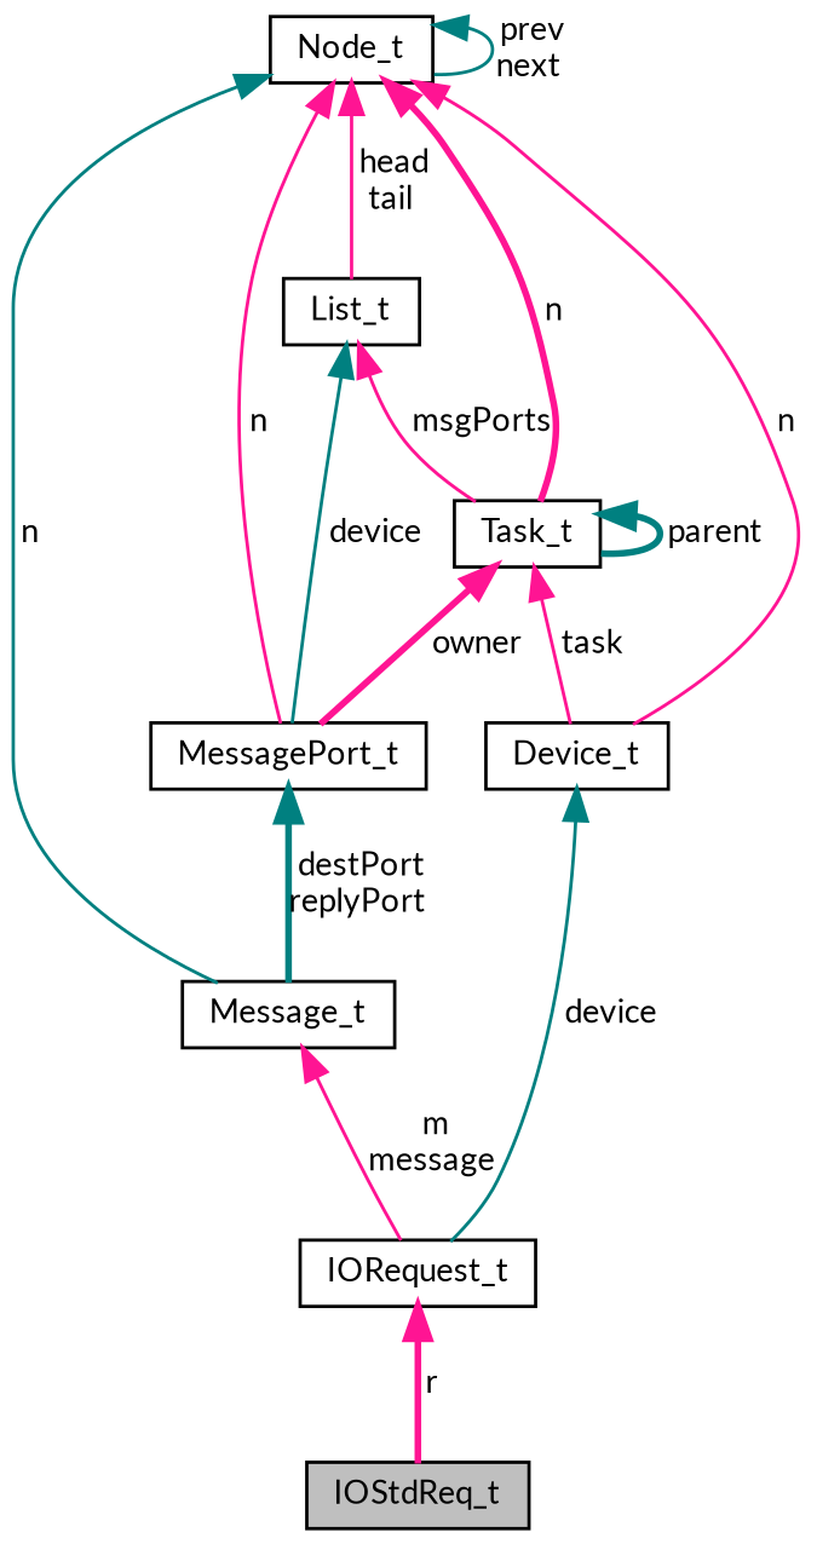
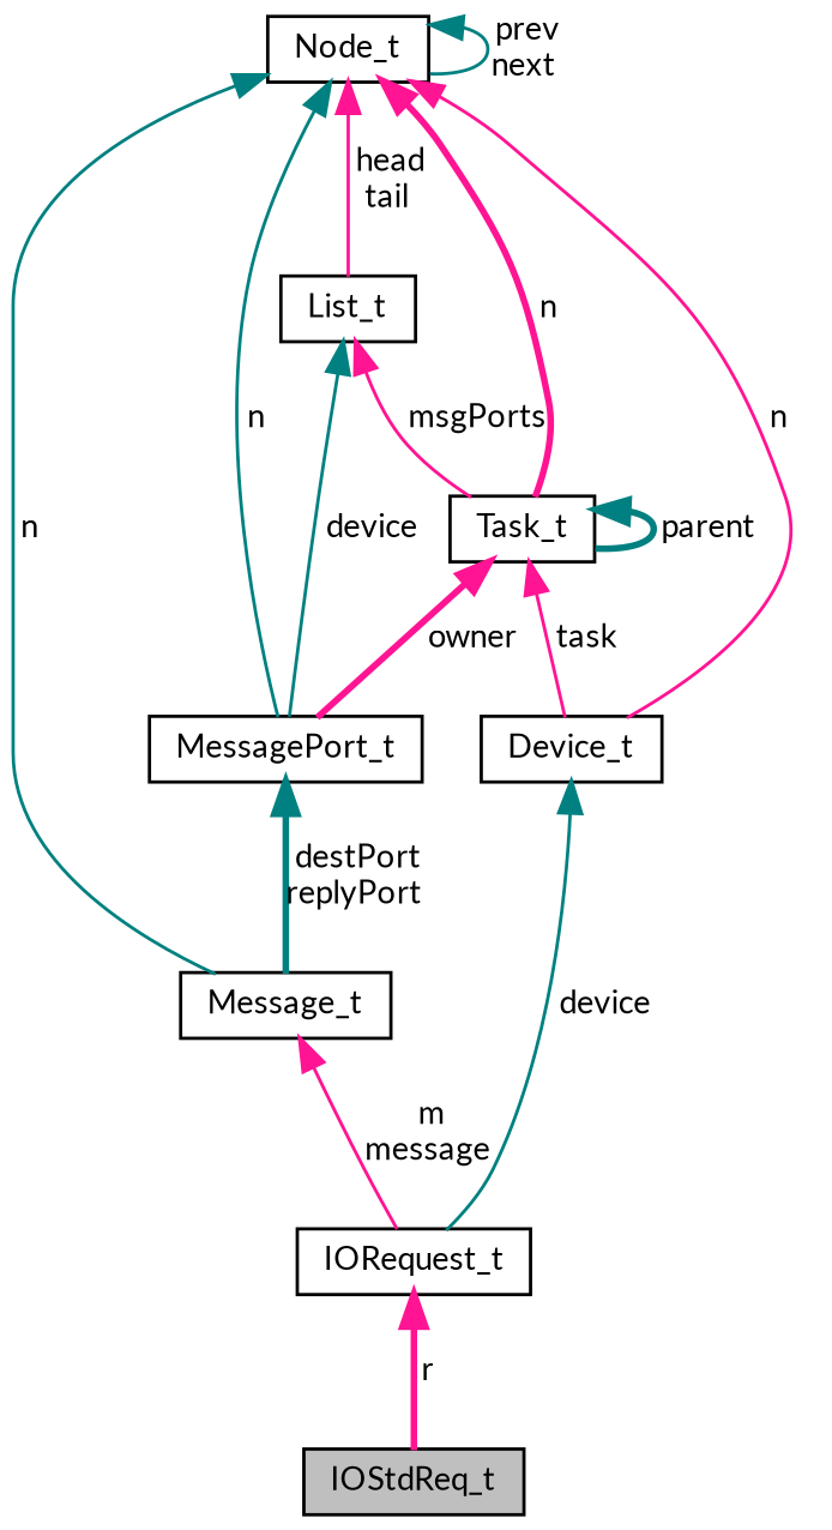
  digraph {
    fontname=Lato
    node [color=black fillcolor=white fontname=Lato fontsize=10 shape=record style=filled]
    edge [color=deeppink dir=back fontname=Lato fontsize=10 labelfontname=Helvetica labelfontsize=10 style=solid]
    n1 [fillcolor=grey75 fontcolor=black height=0.2 label=IOStdReq_t width=0.4]
    n2 [height=0.2 label=IORequest_t width=0.4]
    n3 [height=0.2 label=Message_t width=0.4]
    n4 [height=0.2 label=Node_t width=0.4]
    n5 [height=0.2 label=MessagePort_t width=0.4]
    n6 [height=0.2 label=List_t width=0.4]
    n7 [height=0.2 label=Task_t width=0.4]
    n8 [height=0.2 label=Device_t width=0.4]
    n2 -> n1 [label=" r" style=bold]
    n3 -> n2 [label=" m\nmessage"]
    n4 -> n3 [color=teal label=" n"]
    n4 -> n4 [color=teal label=" prev\nnext"]
-   n4 -> n5 [label=" n"]
+   n4 -> n5 [color=teal label=" n"]
    n4 -> n6 [label=" head\ntail"]
    n4 -> n7 [label=" n" style=bold]
    n4 -> n8 [label=" n"]
    n5 -> n3 [color=teal label=" destPort\nreplyPort" style=bold]
    n6 -> n5 [color=teal label=" device"]
    n6 -> n7 [label=" msgPorts"]
    n7 -> n5 [label=" owner" style=bold]
    n7 -> n7 [color=teal label=" parent" style=bold]
    n7 -> n8 [label=" task"]
    n8 -> n2 [color=teal label=" device"]
  }
